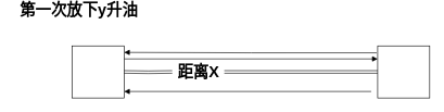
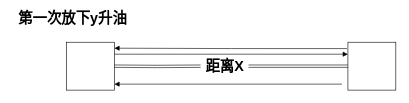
  <mxCell id="0" />
  <mxCell id="1" parent="0" />
  <mxCell id="2" value="" style="whiteSpace=wrap;html=1;aspect=fixed;" vertex="1" parent="1"><mxGeometry x="110" y="70" width="80" height="80" as="geometry" /></mxCell>
  <mxCell id="3" value="" style="whiteSpace=wrap;html=1;aspect=fixed;" vertex="1" parent="1"><mxGeometry x="580" y="70" width="80" height="80" as="geometry" /></mxCell>
  <mxCell id="4" value="" style="shape=link;html=1;rounded=0;edgeStyle=orthogonalEdgeStyle;entryX=0;entryY=0.5;entryDx=0;entryDy=0;startArrow=none;" edge="1" parent="1" source="8" target="3"><mxGeometry width="100" relative="1" as="geometry"><mxPoint x="190" y="110" as="sourcePoint" /><mxPoint x="290" y="110" as="targetPoint" /></mxGeometry></mxCell>
- <mxCell id="5" value="&lt;font style=&quot;font-size: 24px&quot;&gt;&lt;b&gt;第一次放下y升油&lt;/b&gt;&lt;/font&gt;" style="text;html=1;align=center;verticalAlign=middle;resizable=0;points=[];autosize=1;strokeColor=none;fillColor=none;" vertex="1" parent="1"><mxGeometry x="20" y="5" width="200" height="20" as="geometry" /></mxCell>
+ <mxCell id="5" value="&lt;font style=&quot;font-size: 24px&quot;&gt;&lt;b&gt;第一次放下y升油&lt;/b&gt;&lt;/font&gt;" style="text;html=1;align=center;verticalAlign=middle;resizable=0;points=[];autosize=1;strokeColor=none;fillColor=none;" vertex="1" parent="1"><mxGeometry x="20" y="20" width="200" height="20" as="geometry" /></mxCell>
  <mxCell id="6" value="" style="endArrow=block;endFill=1;html=1;edgeStyle=orthogonalEdgeStyle;align=left;verticalAlign=top;rounded=0;exitX=1;exitY=0.25;exitDx=0;exitDy=0;entryX=0;entryY=0.25;entryDx=0;entryDy=0;" edge="1" parent="1" source="2" target="3"><mxGeometry x="-1" y="22" relative="1" as="geometry"><mxPoint x="210" y="90" as="sourcePoint" /><mxPoint x="550" y="90" as="targetPoint" /><mxPoint x="20" y="-12" as="offset" /><Array as="points" /></mxGeometry></mxCell>
  <mxCell id="7" value="" style="endArrow=block;endFill=1;html=1;edgeStyle=orthogonalEdgeStyle;align=left;verticalAlign=top;rounded=0;" edge="1" parent="1"><mxGeometry x="-1" y="22" relative="1" as="geometry"><mxPoint x="570" y="140" as="sourcePoint" /><mxPoint x="190" y="140" as="targetPoint" /><mxPoint x="20" y="-12" as="offset" /></mxGeometry></mxCell>
- <mxCell id="8" value="&lt;b&gt;&lt;font style=&quot;font-size: 24px&quot;&gt;距离X&lt;/font&gt;&lt;/b&gt;" style="text;html=1;align=center;verticalAlign=middle;resizable=0;points=[];autosize=1;strokeColor=none;fillColor=none;" vertex="1" parent="1"><mxGeometry x="264" y="100" width="80" height="20" as="geometry" /></mxCell>
+ <mxCell id="8" value="&lt;b&gt;&lt;font style=&quot;font-size: 24px&quot;&gt;距离X&lt;/font&gt;&lt;/b&gt;" style="text;html=1;align=center;verticalAlign=middle;resizable=0;points=[];autosize=1;strokeColor=none;fillColor=none;" vertex="1" parent="1"><mxGeometry x="334" y="100" width="80" height="20" as="geometry" /></mxCell>
  <mxCell id="9" value="" style="shape=link;html=1;rounded=0;edgeStyle=orthogonalEdgeStyle;entryX=0;entryY=0.5;entryDx=0;entryDy=0;endArrow=none;" edge="1" parent="1" target="8"><mxGeometry width="100" relative="1" as="geometry"><mxPoint x="190" y="110" as="sourcePoint" /><mxPoint x="580" y="110" as="targetPoint" /></mxGeometry></mxCell>
  <mxCell id="10" value="" style="endArrow=block;endFill=1;html=1;edgeStyle=orthogonalEdgeStyle;align=left;verticalAlign=top;rounded=0;exitX=-0.02;exitY=0.133;exitDx=0;exitDy=0;exitPerimeter=0;" edge="1" parent="1" source="3"><mxGeometry x="-1" y="22" relative="1" as="geometry"><mxPoint x="490" y="80" as="sourcePoint" /><mxPoint x="190" y="80" as="targetPoint" /><mxPoint x="20" y="-12" as="offset" /></mxGeometry></mxCell>
